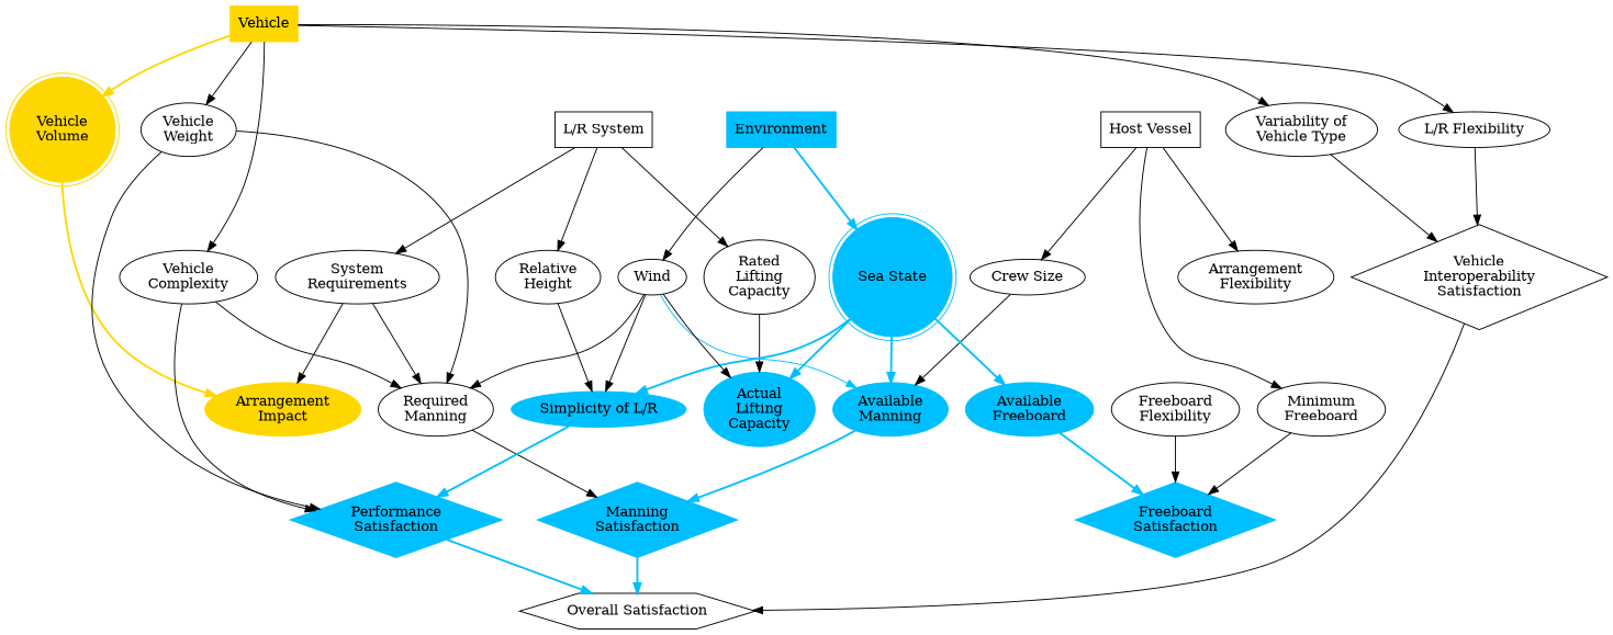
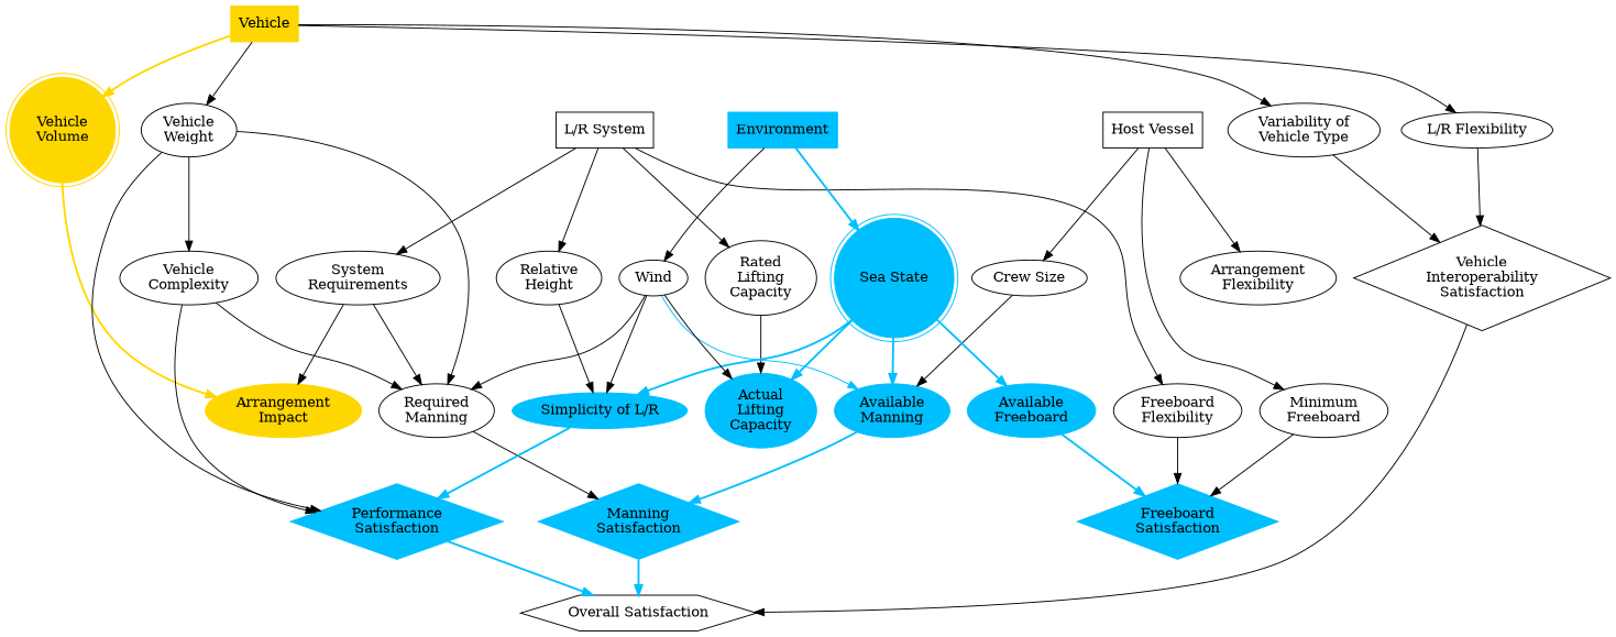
  digraph {
    n1 [label="Host Vessel" shape=box]
    n2 [label="Minimum\nFreeboard"]
    n3 [label="Crew Size"]
    n4 [label="Arrangement\nFlexibility"]
    n5 [color=deepskyblue label="Freeboard\nSatisfaction" shape=diamond style=filled]
    n6 [color=deepskyblue label="Available\nManning" style=filled]
    n7 [color=gold label=Vehicle shape=box style=filled]
    n8 [color=gold label="Vehicle\nVolume" shape=doublecircle style=filled]
    n9 [label="Vehicle\nWeight"]
    n10 [label="Variability of\nVehicle Type"]
    n11 [label="L/R Flexibility"]
    n12 [label="Vehicle\nComplexity"]
    n13 [color=gold label="Arrangement\nImpact" style=filled]
    n14 [label="Required\nManning"]
    n15 [color=deepskyblue label="Performance\nSatisfaction" shape=diamond style=filled]
    n16 [label="Vehicle\nInteroperability\nSatisfaction" shape=diamond]
    n17 [label="L/R System" shape=box]
    n18 [label="System\nRequirements"]
    n19 [label="Freeboard\nFlexibility"]
    n20 [label="Relative\nHeight"]
    n21 [label="Rated\nLifting\nCapacity"]
    n22 [color=deepskyblue label="Simplicity of L/R" style=filled]
    n23 [color=deepskyblue label="Actual\nLifting\nCapacity" style=filled]
    n24 [color=deepskyblue label=Environment shape=box style=filled]
    n25 [color=deepskyblue label="Sea State" shape=doublecircle style=filled]
    n26 [label=Wind]
    n27 [color=deepskyblue label="Available\nFreeboard" style=filled]
    n28 [color=deepskyblue label="Manning\nSatisfaction" shape=diamond style=filled]
    n29 [label="Overall Satisfaction" shape=hexagon]
    n1 -> n2
    n1 -> n3
    n1 -> n4
    n2 -> n5
    n3 -> n6
    n6 -> n28 [color=deepskyblue style=bold]
    n7 -> n8 [color=gold style=bold]
    n7 -> n9
    n7 -> n10
    n7 -> n11
-   n7 -> n12
+   n9 -> n12
    n8 -> n13 [color=gold style=bold]
    n9 -> n14
    n9 -> n15
    n10 -> n16
    n11 -> n16
    n12 -> n14
    n12 -> n15
    n14 -> n28
    n15 -> n29 [color=deepskyblue style=bold]
    n16 -> n29
    n17 -> n18
+   n17 -> n19
    n17 -> n20
    n17 -> n21
    n18 -> n13
    n18 -> n14
    n19 -> n5
    n20 -> n22
    n21 -> n23
    n22 -> n15 [color=deepskyblue style=bold]
    n24 -> n25 [color=deepskyblue style=bold]
    n24 -> n26
    n25 -> n6 [color=deepskyblue style=bold]
    n25 -> n22 [color=deepskyblue style=bold]
    n25 -> n23 [color=deepskyblue style=bold]
    n25 -> n27 [color=deepskyblue style=bold]
    n26 -> n6 [color=deepskyblue]
    n26 -> n14
    n26 -> n22
    n26 -> n23
    n27 -> n5 [color=deepskyblue style=bold]
    n28 -> n29 [color=deepskyblue style=bold]
  }
